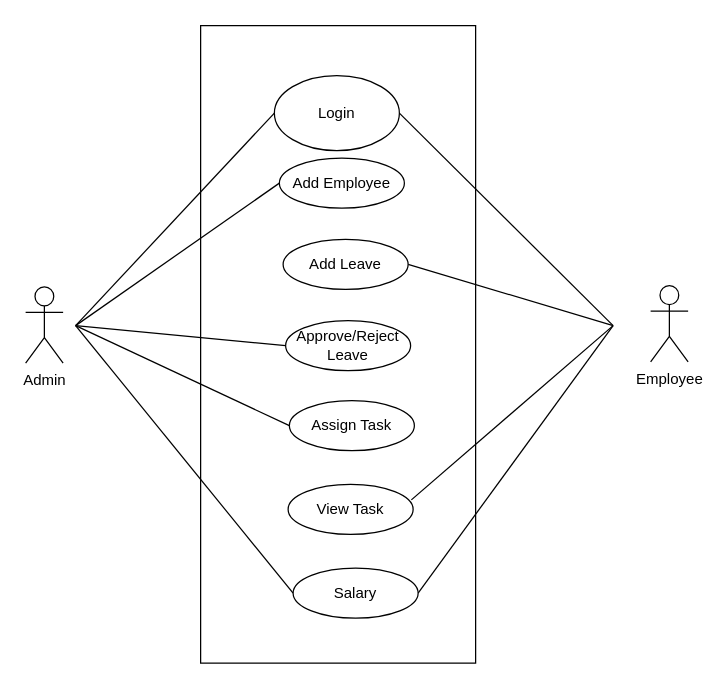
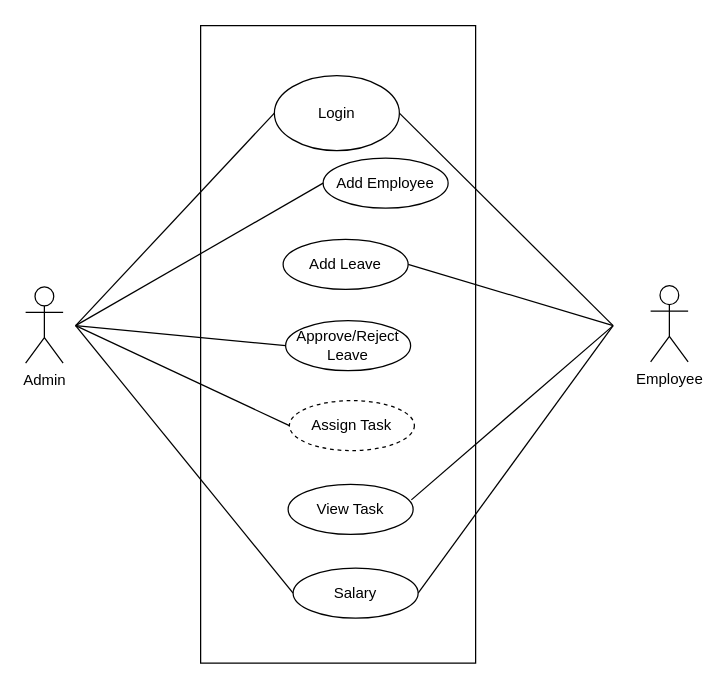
  <mxCell id="0" />
  <mxCell id="1" parent="0" />
  <mxCell id="2" value="" style="rounded=0;whiteSpace=wrap;html=1;" parent="1" vertex="1"><mxGeometry x="160" y="20" width="220" height="510" as="geometry" /></mxCell>
- <mxCell id="3" value="Add Employee" style="ellipse;whiteSpace=wrap;html=1;" parent="1" vertex="1"><mxGeometry x="223" y="126" width="100" height="40" as="geometry" /></mxCell>
+ <mxCell id="3" value="Add Employee" style="ellipse;whiteSpace=wrap;html=1;" parent="1" vertex="1"><mxGeometry x="258" y="126" width="100" height="40" as="geometry" /></mxCell>
  <mxCell id="4" value="Admin" style="shape=umlActor;verticalLabelPosition=bottom;verticalAlign=top;html=1;outlineConnect=0;" parent="1" vertex="1"><mxGeometry x="20" y="229" width="30" height="61" as="geometry" /></mxCell>
  <mxCell id="5" value="Employee" style="shape=umlActor;verticalLabelPosition=bottom;verticalAlign=top;html=1;outlineConnect=0;" parent="1" vertex="1"><mxGeometry x="520" y="228" width="30" height="61" as="geometry" /></mxCell>
  <mxCell id="6" value="" style="endArrow=none;html=1;rounded=0;entryX=0;entryY=0.5;entryDx=0;entryDy=0;" parent="1" target="3" edge="1"><mxGeometry width="50" height="50" relative="1" as="geometry"><mxPoint x="60" y="260" as="sourcePoint" /><mxPoint x="110" y="210" as="targetPoint" /></mxGeometry></mxCell>
  <mxCell id="7" value="" style="endArrow=none;html=1;rounded=0;entryX=0;entryY=0.5;entryDx=0;entryDy=0;" parent="1" target="16" edge="1"><mxGeometry width="50" height="50" relative="1" as="geometry"><mxPoint x="60" y="260" as="sourcePoint" /><mxPoint x="220" y="202" as="targetPoint" /></mxGeometry></mxCell>
  <mxCell id="8" value="" style="endArrow=none;html=1;rounded=0;entryX=0;entryY=0.5;entryDx=0;entryDy=0;" parent="1" target="20" edge="1"><mxGeometry width="50" height="50" relative="1" as="geometry"><mxPoint x="60" y="260" as="sourcePoint" /><mxPoint x="210" y="488" as="targetPoint" /></mxGeometry></mxCell>
  <mxCell id="9" value="" style="endArrow=none;html=1;rounded=0;entryX=0;entryY=0.5;entryDx=0;entryDy=0;" parent="1" target="19" edge="1"><mxGeometry width="50" height="50" relative="1" as="geometry"><mxPoint x="60" y="260" as="sourcePoint" /><mxPoint x="224.18" y="395.72" as="targetPoint" /><Array as="points" /></mxGeometry></mxCell>
  <mxCell id="10" value="" style="endArrow=none;html=1;rounded=0;entryX=0;entryY=0.5;entryDx=0;entryDy=0;" parent="1" target="17" edge="1"><mxGeometry width="50" height="50" relative="1" as="geometry"><mxPoint x="60" y="260" as="sourcePoint" /><mxPoint x="220" y="260" as="targetPoint" /></mxGeometry></mxCell>
  <mxCell id="11" value="" style="endArrow=none;html=1;rounded=0;exitX=1;exitY=0.5;exitDx=0;exitDy=0;" parent="1" source="15" edge="1"><mxGeometry width="50" height="50" relative="1" as="geometry"><mxPoint x="320" y="130" as="sourcePoint" /><mxPoint x="490" y="260" as="targetPoint" /></mxGeometry></mxCell>
  <mxCell id="12" value="" style="endArrow=none;html=1;rounded=0;exitX=1;exitY=0.5;exitDx=0;exitDy=0;" parent="1" source="19" edge="1"><mxGeometry width="50" height="50" relative="1" as="geometry"><mxPoint x="330" y="401" as="sourcePoint" /><mxPoint x="490" y="260" as="targetPoint" /></mxGeometry></mxCell>
  <mxCell id="13" value="" style="endArrow=none;html=1;rounded=0;exitX=0.986;exitY=0.31;exitDx=0;exitDy=0;exitPerimeter=0;" parent="1" source="18" edge="1"><mxGeometry width="50" height="50" relative="1" as="geometry"><mxPoint x="330" y="331.5" as="sourcePoint" /><mxPoint x="490" y="260" as="targetPoint" /></mxGeometry></mxCell>
  <mxCell id="14" value="" style="endArrow=none;html=1;rounded=0;exitX=1;exitY=0.5;exitDx=0;exitDy=0;" parent="1" source="20" edge="1"><mxGeometry width="50" height="50" relative="1" as="geometry"><mxPoint x="330" y="488" as="sourcePoint" /><mxPoint x="490" y="260" as="targetPoint" /></mxGeometry></mxCell>
  <mxCell id="15" value="Add Leave" style="ellipse;whiteSpace=wrap;html=1;" vertex="1" parent="1"><mxGeometry x="226" y="191" width="100" height="40" as="geometry" /></mxCell>
  <mxCell id="16" value="Approve/Reject Leave" style="ellipse;whiteSpace=wrap;html=1;" vertex="1" parent="1"><mxGeometry x="228" y="256" width="100" height="40" as="geometry" /></mxCell>
- <mxCell id="17" value="Assign Task" style="ellipse;whiteSpace=wrap;html=1;" vertex="1" parent="1"><mxGeometry x="231" y="320" width="100" height="40" as="geometry" /></mxCell>
+ <mxCell id="17" value="Assign Task" style="ellipse;whiteSpace=wrap;html=1;dashed=1;" vertex="1" parent="1"><mxGeometry x="231" y="320" width="100" height="40" as="geometry" /></mxCell>
  <mxCell id="18" value="View Task" style="ellipse;whiteSpace=wrap;html=1;" vertex="1" parent="1"><mxGeometry x="230" y="387" width="100" height="40" as="geometry" /></mxCell>
  <mxCell id="19" value="Salary" style="ellipse;whiteSpace=wrap;html=1;" vertex="1" parent="1"><mxGeometry x="234" y="454" width="100" height="40" as="geometry" /></mxCell>
  <mxCell id="20" value="Login" style="ellipse;whiteSpace=wrap;html=1;" vertex="1" parent="1"><mxGeometry x="219" y="60" width="100" height="60" as="geometry" /></mxCell>
